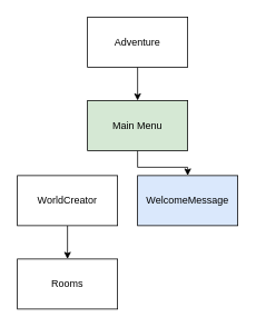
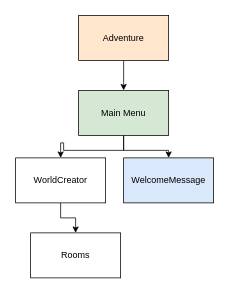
  <mxCell id="0" />
  <mxCell id="1" parent="0" />
  <mxCell id="2" value="" style="edgeStyle=orthogonalEdgeStyle;rounded=0;orthogonalLoop=1;jettySize=auto;html=1;" edge="1" parent="1" source="3" target="6"><mxGeometry relative="1" as="geometry" /></mxCell>
- <mxCell id="3" value="Adventure" style="rounded=0;whiteSpace=wrap;html=1;" vertex="1" parent="1"><mxGeometry x="104" y="20" width="120" height="60" as="geometry" /></mxCell>
+ <mxCell id="3" value="Adventure" style="rounded=0;whiteSpace=wrap;html=1;fillColor=#ffe6cc;" vertex="1" parent="1"><mxGeometry x="104" y="20" width="120" height="60" as="geometry" /></mxCell>
  <mxCell id="4" value="" style="edgeStyle=orthogonalEdgeStyle;rounded=0;orthogonalLoop=1;jettySize=auto;html=1;" edge="1" parent="1" source="6" target="7"><mxGeometry relative="1" as="geometry" /></mxCell>
+ <mxCell id="5" value="" style="edgeStyle=orthogonalEdgeStyle;rounded=0;orthogonalLoop=1;jettySize=auto;html=1;" edge="1" parent="1" source="6" target="9"><mxGeometry relative="1" as="geometry" /></mxCell>
  <mxCell id="6" value="Main Menu" style="whiteSpace=wrap;html=1;rounded=0;fillColor=#d5e8d4;" vertex="1" parent="1"><mxGeometry x="104" y="120" width="120" height="60" as="geometry" /></mxCell>
  <mxCell id="7" value="WelcomeMessage" style="whiteSpace=wrap;html=1;rounded=0;fillColor=#dae8fc;" vertex="1" parent="1"><mxGeometry x="164" y="210" width="120" height="60" as="geometry" /></mxCell>
  <mxCell id="8" value="" style="edgeStyle=orthogonalEdgeStyle;rounded=0;orthogonalLoop=1;jettySize=auto;html=1;" edge="1" parent="1" source="9" target="10"><mxGeometry relative="1" as="geometry" /></mxCell>
  <mxCell id="9" value="WorldCreator" style="whiteSpace=wrap;html=1;rounded=0;" vertex="1" parent="1"><mxGeometry x="20" y="210" width="120" height="60" as="geometry" /></mxCell>
- <mxCell id="10" value="Rooms" style="whiteSpace=wrap;html=1;rounded=0;" vertex="1" parent="1"><mxGeometry x="20" y="310" width="120" height="60" as="geometry" /></mxCell>
+ <mxCell id="10" value="Rooms" style="whiteSpace=wrap;html=1;rounded=0;" vertex="1" parent="1"><mxGeometry x="40" y="310" width="120" height="60" as="geometry" /></mxCell>
